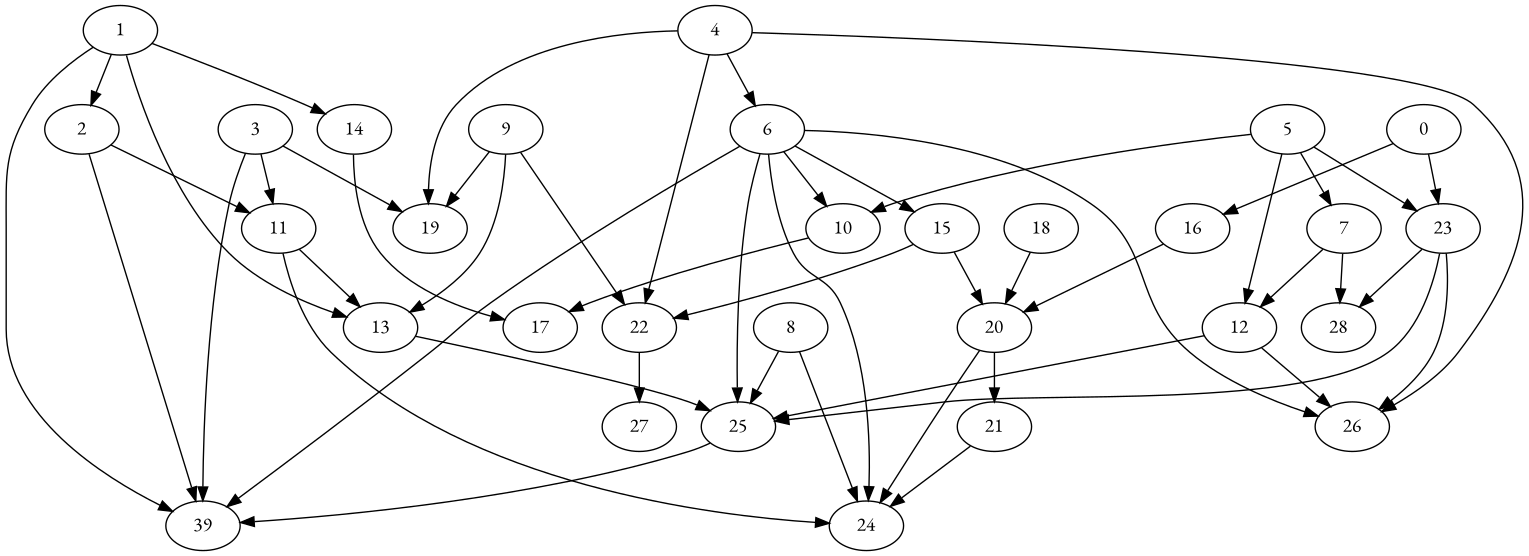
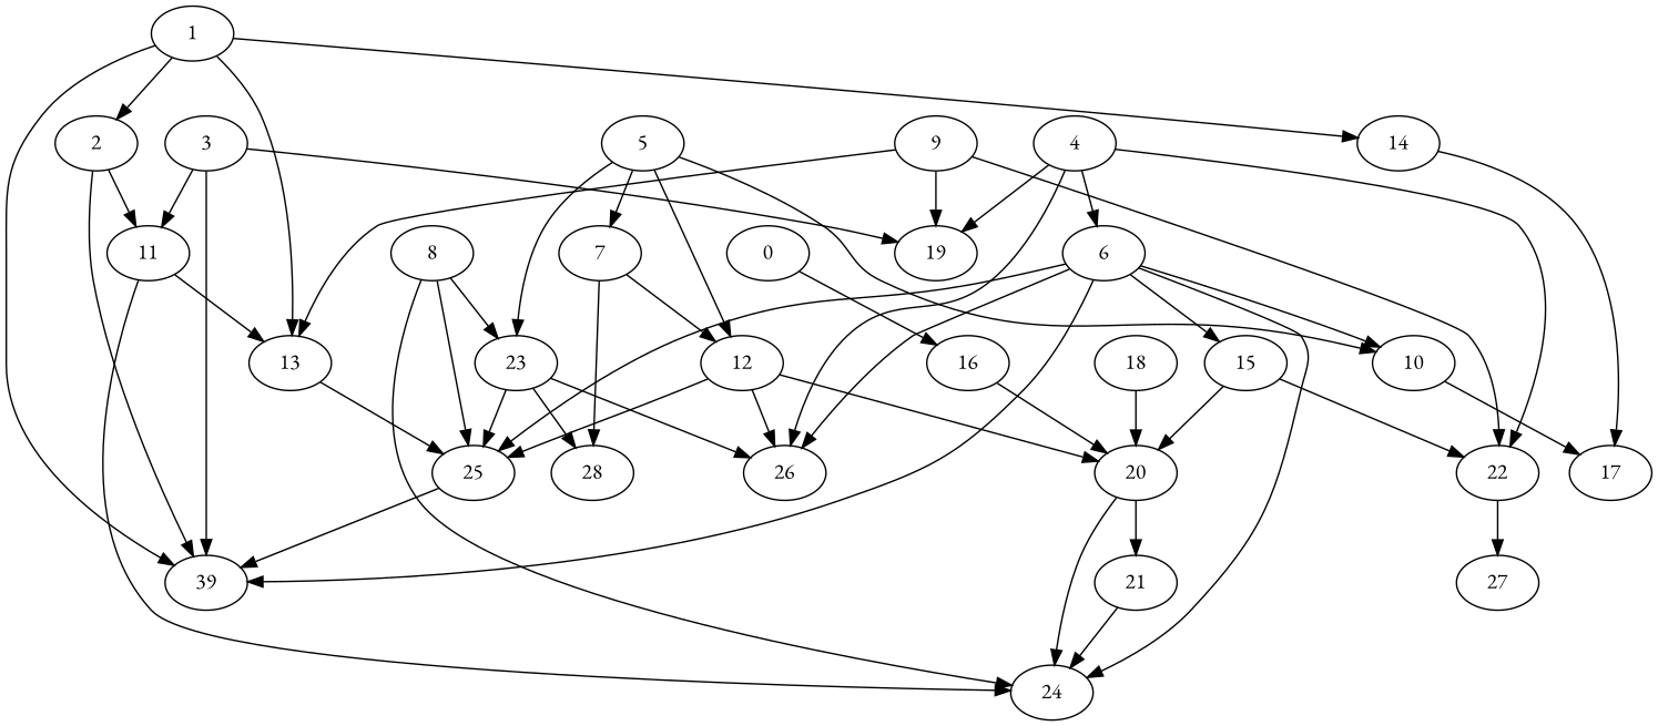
  digraph {
    "Duplicate states"=0
    GraphType=Random
    "Max states in OPEN"=0
    Modes="120000ms; topo-ordered tasks, ; Pruning: task equivalence, fixed order ready list, ; F-value: ; Optimisation: best schedule length (SL) optimisation on equal, "
    NumberOfTasks=30
    "Pruned using list schedule length"=36408770
    "States removed from OPEN"=0
    TargetSystem="Homogeneous-4"
    "Time to schedule (ms)"=44875
    "Total idle time"=2
    "Total schedule length"=79
    "Total sequential time"=313
    "Total states created"=245133469
    fontname="EB Garamond"
    node ["Finish time"=79 Processor=0 "Start time"=0 Weight=5 fontname="EB Garamond"]
    edge [Weight=7 fontname="EB Garamond"]
    1 ["Finish time"=5]
    2 ["Finish time"=24 Processor=3 "Start time"=7 Weight=17]
    14 ["Finish time"=56 Processor=3 "Start time"=41 Weight=15]
    n4 ["Finish time"=78 Processor=2 "Start time"=71 Weight=7 label=39]
    13 ["Finish time"=54 Processor=2 "Start time"=46 Weight=8]
    3 ["Finish time"=34 Processor=2 "Start time"=17 Weight=17]
    19 ["Start time"=67 Weight=12]
    11 ["Finish time"=46 Processor=2 "Start time"=34 Weight=12]
    17 [Processor=3 "Start time"=64 Weight=15]
    24 [Processor=1 "Start time"=66 Weight=13]
    4 ["Finish time"=13 Processor=1 Weight=13]
    6 ["Finish time"=29 Processor=3 "Start time"=24]
    22 ["Finish time"=55 "Start time"=50]
    26 ["Finish time"=64 Processor=3 "Start time"=56 Weight=8]
    10 ["Finish time"=50 "Start time"=40 Weight=10]
    15 ["Finish time"=41 Processor=3 "Start time"=29 Weight=12]
    25 ["Finish time"=71 Processor=2 "Start time"=54 Weight=17]
    27 ["Finish time"=63 Processor=1 "Start time"=60 Weight=3]
    20 ["Finish time"=60 Processor=1 "Start time"=43 Weight=17]
    5 ["Finish time"=12 Processor=2 Weight=12]
    7 ["Finish time"=38 Processor=1 "Start time"=30 Weight=8]
    12 ["Finish time"=43 Processor=1 "Start time"=38]
    23 ["Finish time"=40 "Start time"=23 Weight=17]
    28 ["Finish time"=67 "Start time"=55 Weight=12]
    21 ["Finish time"=66 Processor=1 "Start time"=63 Weight=3]
    0 ["Finish time"=5 Processor=3]
    16 ["Finish time"=23 "Start time"=15 Weight=8]
    9 ["Finish time"=30 Processor=1 "Start time"=13 Weight=17]
    18 ["Finish time"=15 "Start time"=5 Weight=10]
    8 ["Finish time"=17 Processor=2 "Start time"=12]
    1 -> 2 [Weight=2]
    1 -> 14 [Weight=5]
    1 -> n4 [Weight=2]
    1 -> 13 [Weight=9]
    2 -> n4 [Weight=6]
    2 -> 11
    14 -> 17 [Weight=4]
    13 -> 25 [Weight=6]
    3 -> n4
    3 -> 19 [Weight=3]
    3 -> 11 [Weight=9]
    11 -> 13 [Weight=10]
    11 -> 24 [Weight=8]
    4 -> 19
    4 -> 6 [Weight=4]
    4 -> 22 [Weight=10]
    4 -> 26
    6 -> n4 [Weight=3]
    6 -> 24 [Weight=4]
    6 -> 26 [Weight=6]
    6 -> 10 [Weight=3]
    6 -> 15 [Weight=8]
    6 -> 25 [Weight=2]
    22 -> 27 [Weight=2]
    10 -> 17 [Weight=4]
    15 -> 22 [Weight=8]
    15 -> 20 [Weight=2]
    25 -> n4
    20 -> 24 [Weight=3]
    20 -> 21 [Weight=9]
    5 -> 10 [Weight=5]
    5 -> 7 [Weight=9]
    5 -> 12 [Weight=2]
    5 -> 23
    7 -> 12 [Weight=4]
    7 -> 28 [Weight=8]
    12 -> 26 [Weight=6]
    12 -> 25 [Weight=5]
+   12 -> 20 [Weight=6]
    23 -> 26 [Weight=6]
    23 -> 25 [Weight=3]
    23 -> 28 [Weight=5]
    21 -> 24 [Weight=10]
-   0 -> 23 [Weight=4]
+   8 -> 23 [Weight=4]
    0 -> 16 [Weight=9]
    16 -> 20 [Weight=8]
    9 -> 13 [Weight=8]
    9 -> 19
    9 -> 22 [Weight=4]
    18 -> 20 [Weight=4]
    8 -> 24 [Weight=9]
    8 -> 25
  }
